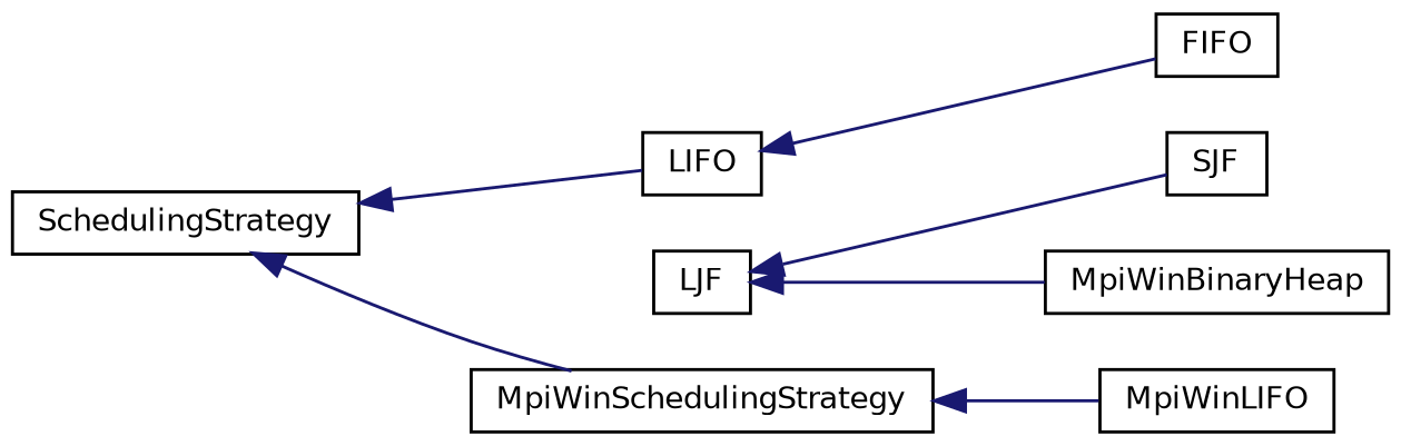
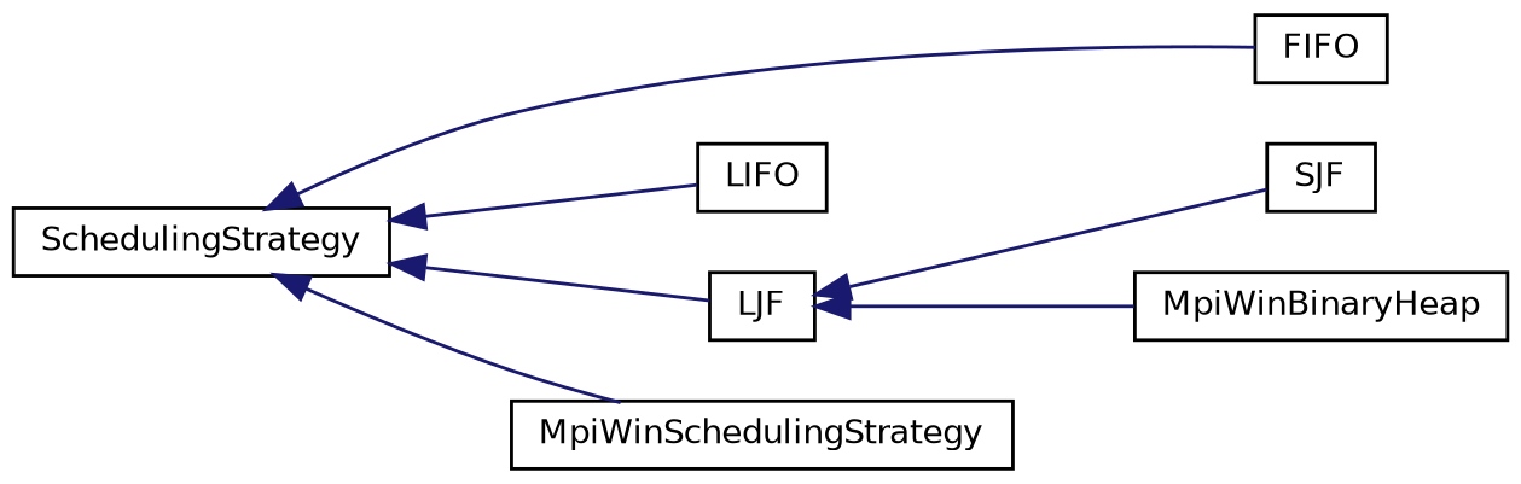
  digraph {
    rankdir=LR
    node [color=black fillcolor=white fontname=Helvetica fontsize=10 shape=record style=filled]
    edge [color=midnightblue dir=back fontname=Helvetica fontsize=10 labelfontname=Helvetica labelfontsize=10 style=solid]
    n1 [height=0.2 label=SchedulingStrategy width=0.4]
    n2 [height=0.2 label=FIFO width=0.4]
    n3 [height=0.2 label=LIFO width=0.4]
    n4 [height=0.2 label=LJF width=0.4]
    n5 [height=0.2 label=MpiWinSchedulingStrategy width=0.4]
    n6 [height=0.2 label=SJF width=0.4]
    n7 [height=0.2 label=MpiWinBinaryHeap width=0.4]
-   n8 [height=0.2 label=MpiWinLIFO width=0.4]
-   n3 -> n2
+   n1 -> n2
    n1 -> n3
+   n1 -> n4
    n1 -> n5
    n4 -> n6
    n4 -> n7
-   n5 -> n8
  }
